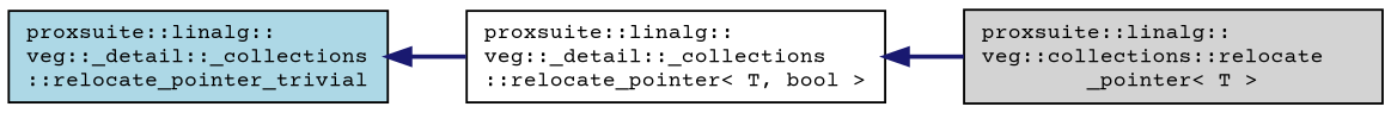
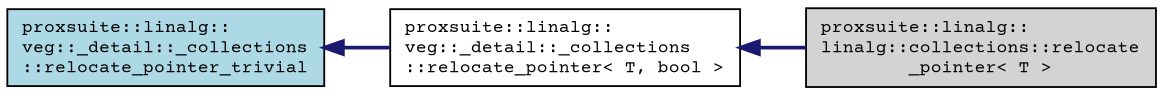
  digraph {
    rankdir=LR
    fontname="Courier Prime"
    node [color=black fontname="Courier Prime" fontsize=10 shape=record style=filled]
    edge [color=midnightblue dir=back fontname="Courier Prime" fontsize=10 labelfontname=Helvetica labelfontsize=10 style=bold]
    n1 [fillcolor=white fontcolor=black height=0.2 label="proxsuite::linalg::\lveg::_detail::_collections\l::relocate_pointer\< T, bool \>" width=0.4]
-   n2 [height=0.2 label="proxsuite::linalg::\lveg::collections::relocate\l_pointer\< T \>" width=0.4 fillcolor=lightgrey]
+   n2 [height=0.2 label="proxsuite::linalg::\llinalg::collections::relocate\l_pointer\< T \>" width=0.4 fillcolor=lightgrey]
    n3 [height=0.2 label="proxsuite::linalg::\lveg::_detail::_collections\l::relocate_pointer_trivial" width=0.4 fillcolor=lightblue]
    n1 -> n2
    n3 -> n1
  }
